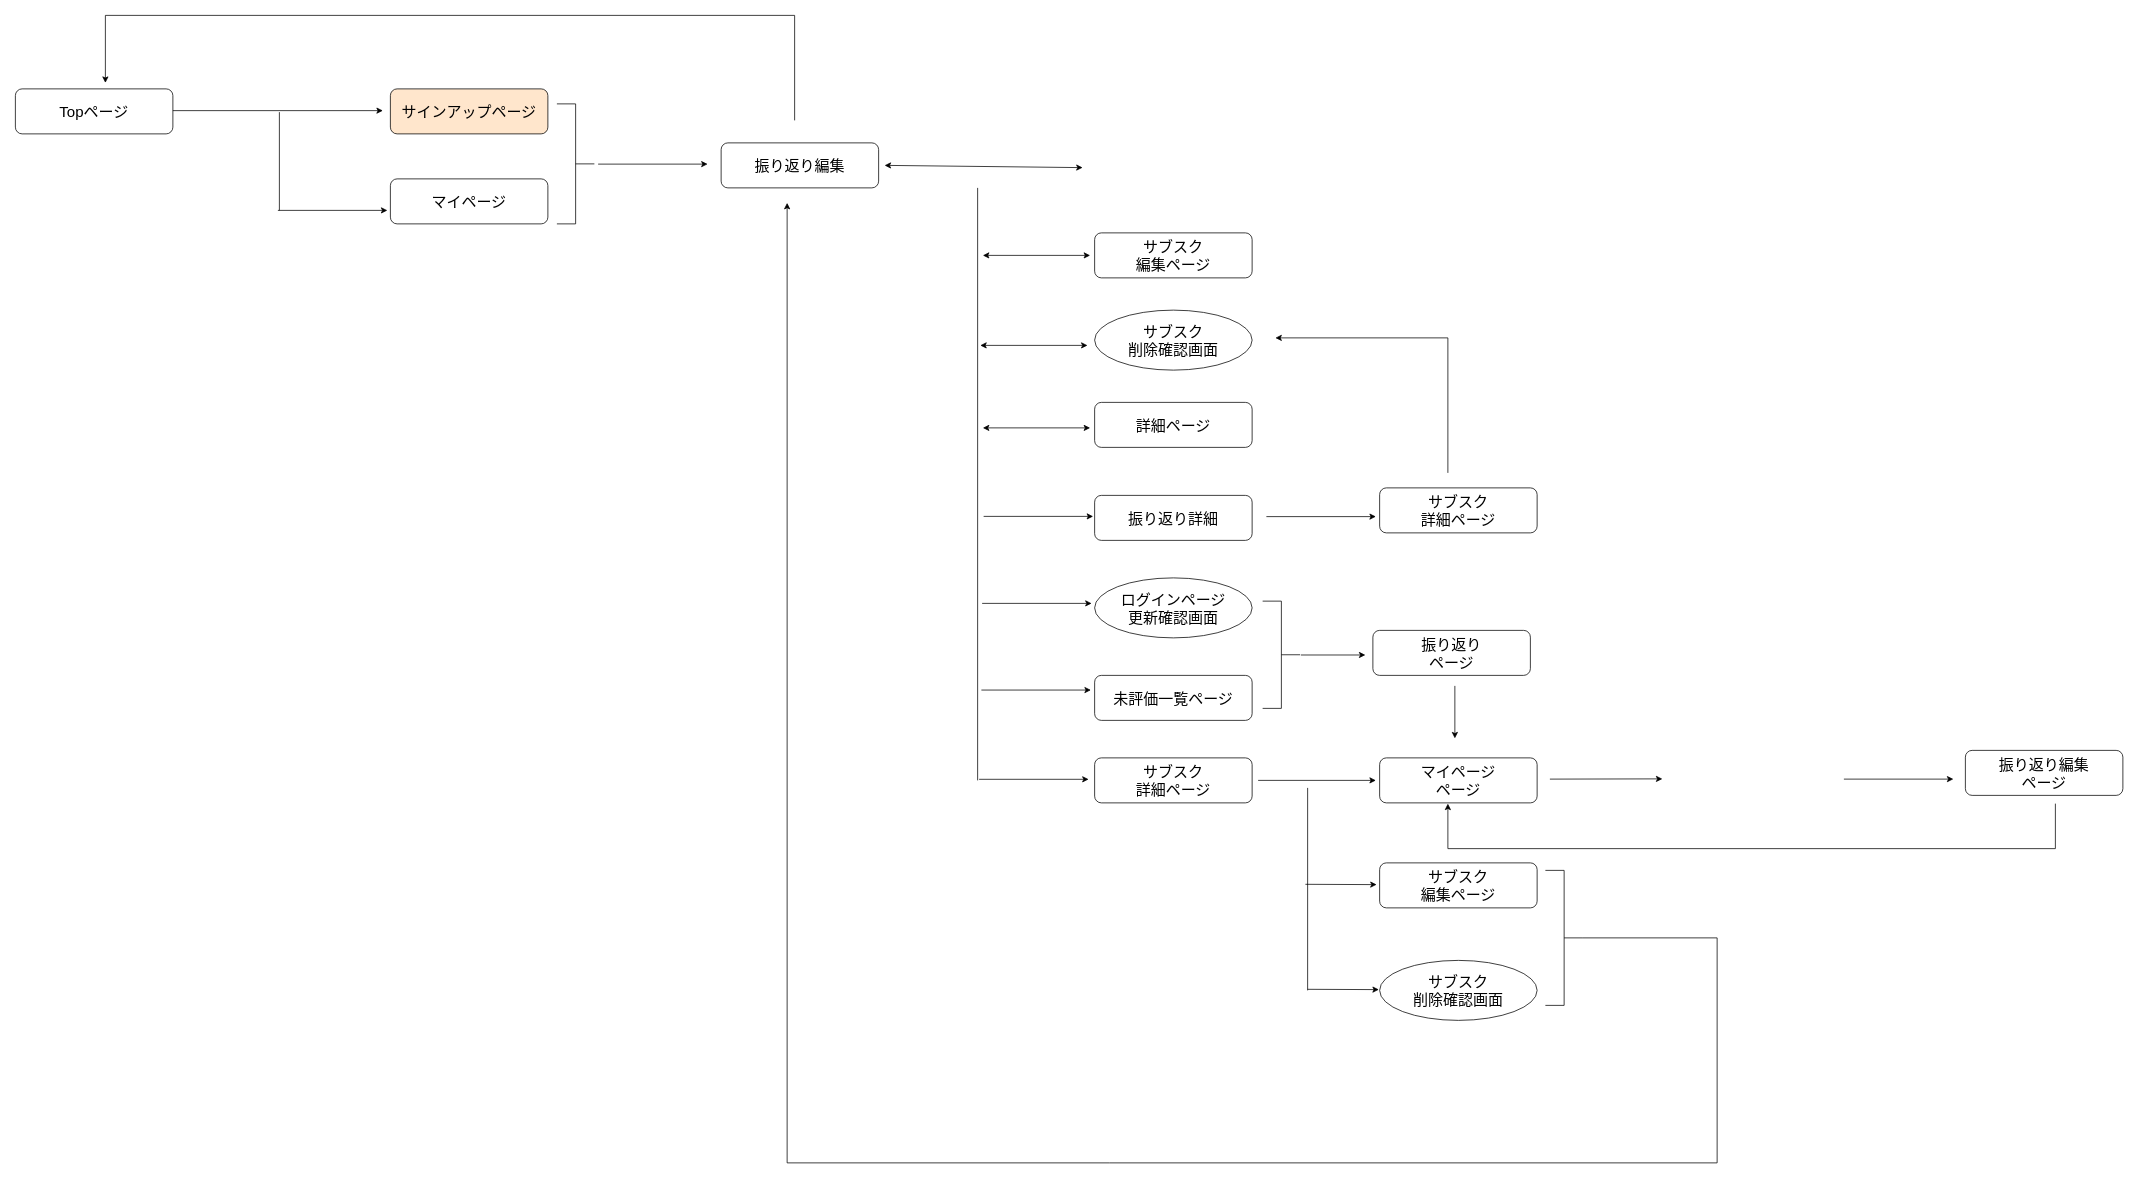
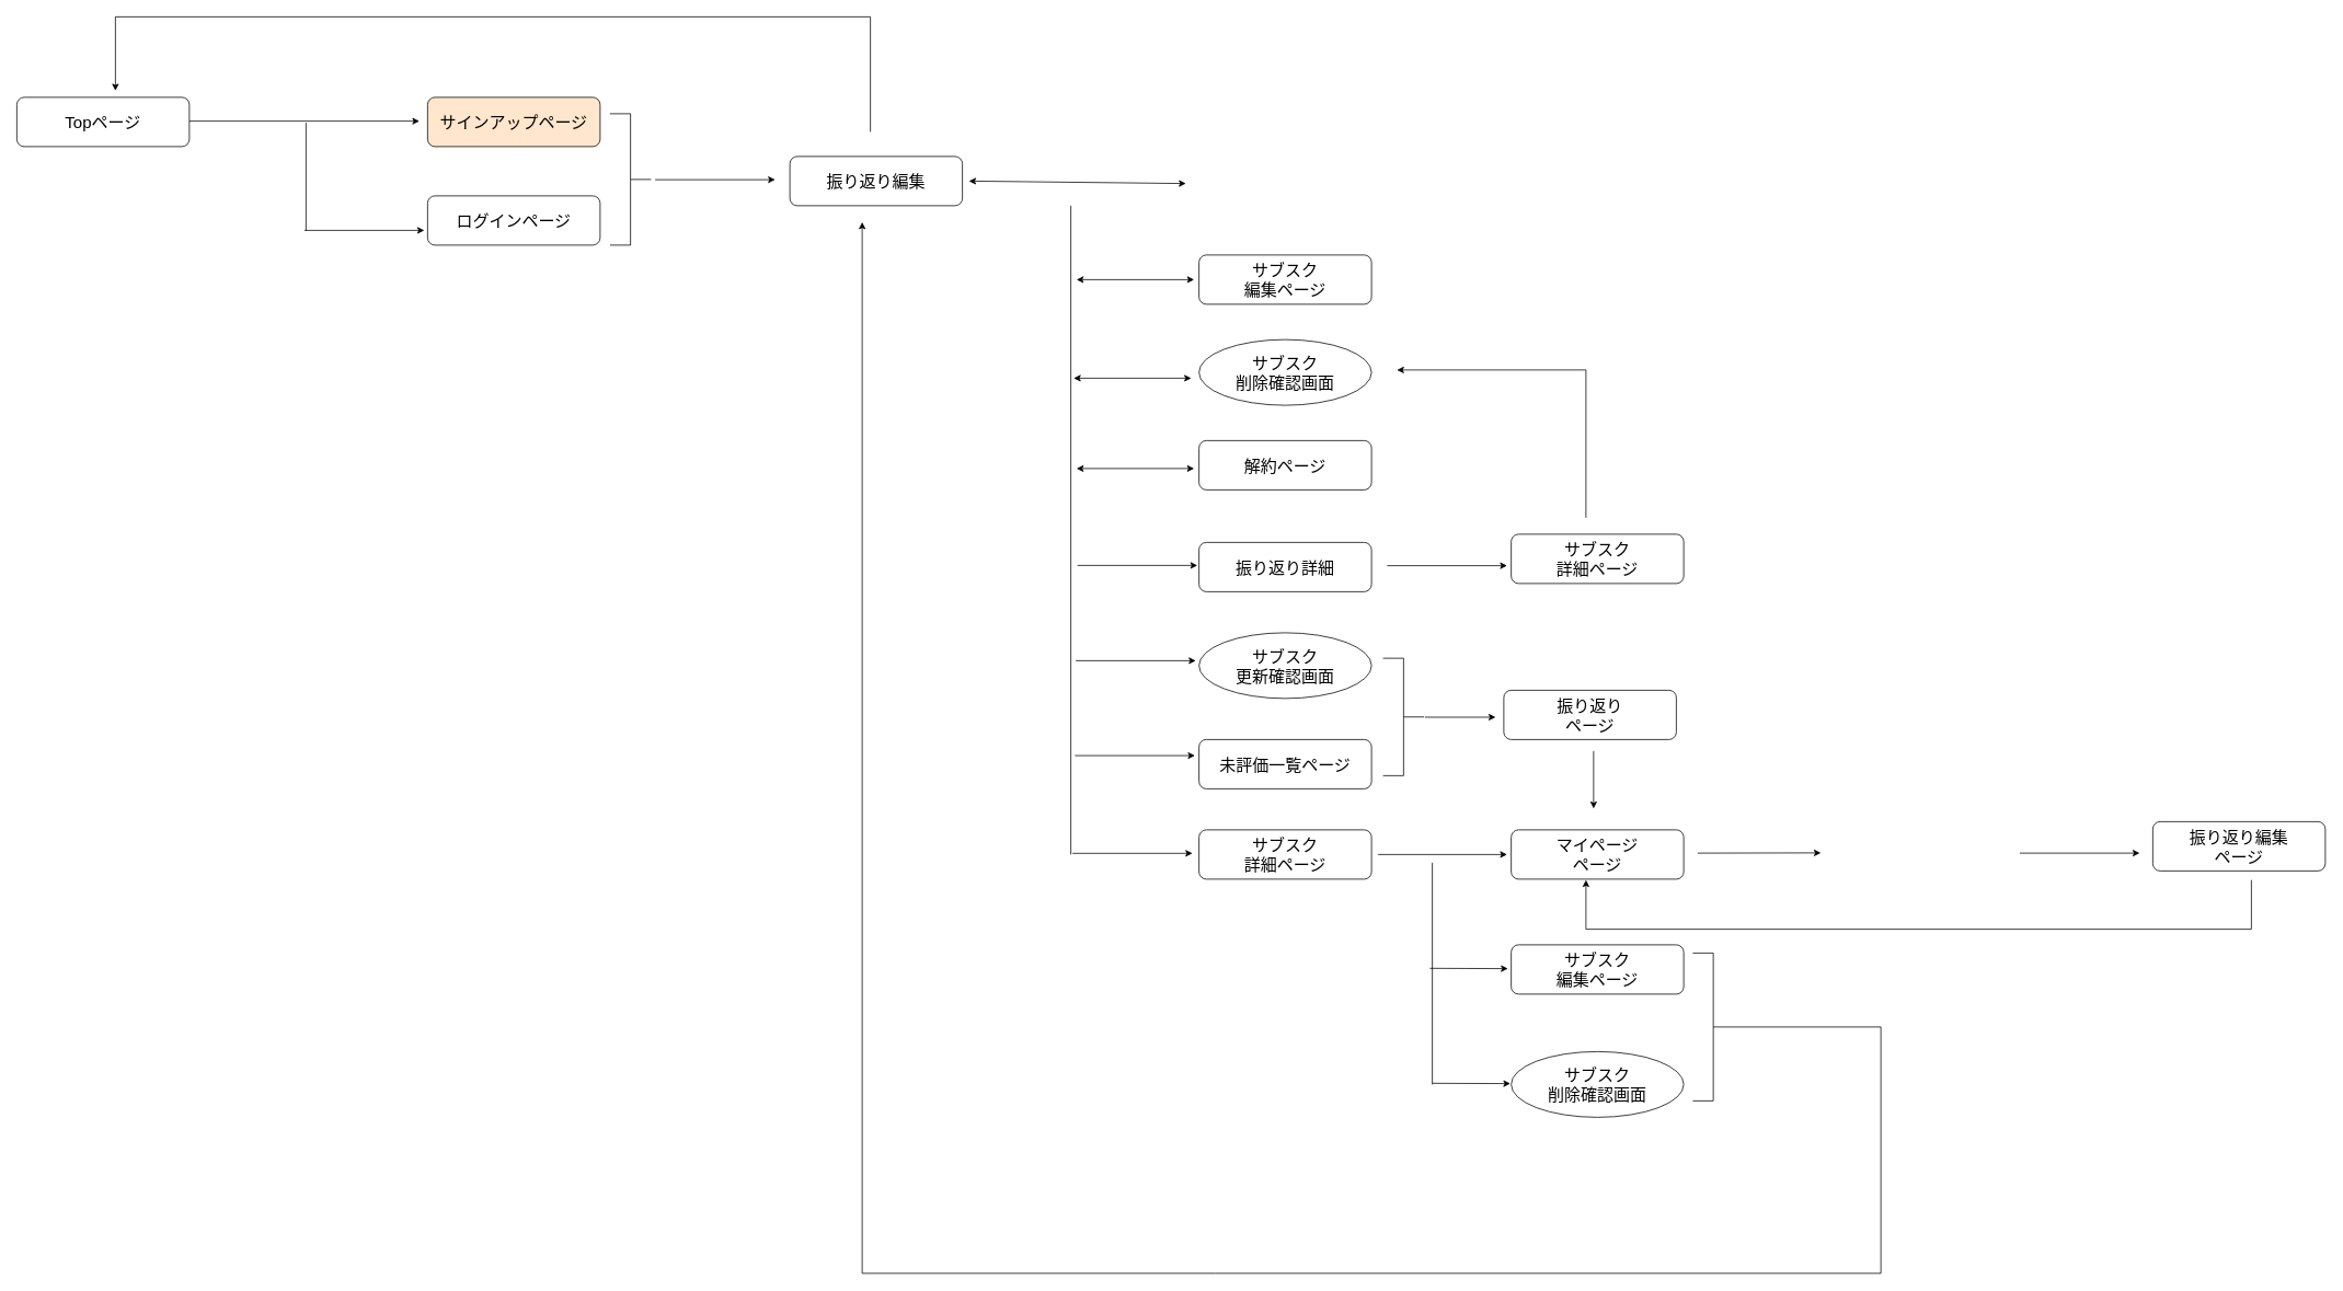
  <mxCell id="0" />
  <mxCell id="1" parent="0" />
- <mxCell id="2" value="&lt;font style=&quot;font-size: 20px&quot;&gt;マイページ&lt;/font&gt;" style="rounded=1;whiteSpace=wrap;html=1;" parent="1" vertex="1"><mxGeometry x="520" y="238" width="210" height="60" as="geometry" /></mxCell>
+ <mxCell id="2" value="&lt;font style=&quot;font-size: 20px&quot;&gt;ログインページ&lt;/font&gt;" style="rounded=1;whiteSpace=wrap;html=1;" parent="1" vertex="1"><mxGeometry x="520" y="238" width="210" height="60" as="geometry" /></mxCell>
  <mxCell id="3" value="&lt;font style=&quot;font-size: 20px&quot;&gt;振り返り編集&lt;/font&gt;" style="rounded=1;whiteSpace=wrap;html=1;" parent="1" vertex="1"><mxGeometry x="961" y="190" width="210" height="60" as="geometry" /></mxCell>
  <mxCell id="4" value="&lt;font style=&quot;font-size: 20px&quot;&gt;サブスク&lt;br&gt;詳細ページ&lt;br&gt;&lt;/font&gt;" style="rounded=1;whiteSpace=wrap;html=1;" parent="1" vertex="1"><mxGeometry x="1459" y="1010" width="210" height="60" as="geometry" /></mxCell>
  <mxCell id="5" value="&lt;font style=&quot;font-size: 20px&quot;&gt;サブスク&lt;br&gt;編集ページ&lt;br&gt;&lt;/font&gt;" style="rounded=1;whiteSpace=wrap;html=1;" parent="1" vertex="1"><mxGeometry x="1459" y="310" width="210" height="60" as="geometry" /></mxCell>
  <mxCell id="6" value="&lt;font style=&quot;font-size: 20px&quot;&gt;サブスク&lt;br&gt;削除確認画面&lt;/font&gt;" style="ellipse;whiteSpace=wrap;html=1;" parent="1" vertex="1"><mxGeometry x="1459" y="413" width="210" height="80" as="geometry" /></mxCell>
  <mxCell id="7" value="&lt;font style=&quot;font-size: 20px&quot;&gt;振り返り詳細&lt;/font&gt;" style="rounded=1;whiteSpace=wrap;html=1;" parent="1" vertex="1"><mxGeometry x="1459" y="660" width="210" height="60" as="geometry" /></mxCell>
  <mxCell id="8" value="&lt;font style=&quot;font-size: 20px&quot;&gt;未評価一覧ページ&lt;/font&gt;" style="rounded=1;whiteSpace=wrap;html=1;" parent="1" vertex="1"><mxGeometry x="1459" y="900" width="210" height="60" as="geometry" /></mxCell>
- <mxCell id="9" value="&lt;font style=&quot;font-size: 20px&quot;&gt;詳細ページ&lt;/font&gt;" style="rounded=1;whiteSpace=wrap;html=1;" parent="1" vertex="1"><mxGeometry x="1459" y="536" width="210" height="60" as="geometry" /></mxCell>
- <mxCell id="10" value="&lt;font style=&quot;font-size: 20px&quot;&gt;ログインページ&lt;br&gt;更新確認画面&lt;/font&gt;" style="ellipse;whiteSpace=wrap;html=1;" parent="1" vertex="1"><mxGeometry x="1459" y="770" width="210" height="80" as="geometry" /></mxCell>
+ <mxCell id="9" value="&lt;font style=&quot;font-size: 20px&quot;&gt;解約ページ&lt;/font&gt;" style="rounded=1;whiteSpace=wrap;html=1;" parent="1" vertex="1"><mxGeometry x="1459" y="536" width="210" height="60" as="geometry" /></mxCell>
+ <mxCell id="10" value="&lt;font style=&quot;font-size: 20px&quot;&gt;サブスク&lt;br&gt;更新確認画面&lt;/font&gt;" style="ellipse;whiteSpace=wrap;html=1;" parent="1" vertex="1"><mxGeometry x="1459" y="770" width="210" height="80" as="geometry" /></mxCell>
  <mxCell id="11" value="&lt;font style=&quot;font-size: 20px&quot;&gt;振り返り&lt;br&gt;ページ&lt;br&gt;&lt;/font&gt;" style="rounded=1;whiteSpace=wrap;html=1;" parent="1" vertex="1"><mxGeometry x="1830" y="840" width="210" height="60" as="geometry" /></mxCell>
  <mxCell id="12" value="&lt;font style=&quot;font-size: 20px&quot;&gt;サブスク&lt;br&gt;編集ページ&lt;br&gt;&lt;/font&gt;" style="rounded=1;whiteSpace=wrap;html=1;" parent="1" vertex="1"><mxGeometry x="1839" y="1150" width="210" height="60" as="geometry" /></mxCell>
  <mxCell id="13" value="&lt;font style=&quot;font-size: 20px&quot;&gt;サブスク&lt;br&gt;削除確認画面&lt;/font&gt;" style="ellipse;whiteSpace=wrap;html=1;" parent="1" vertex="1"><mxGeometry x="1839" y="1280" width="210" height="80" as="geometry" /></mxCell>
  <mxCell id="14" value="&lt;font style=&quot;font-size: 20px&quot;&gt;振り返り編集&lt;br&gt;ページ&lt;br&gt;&lt;/font&gt;" style="rounded=1;whiteSpace=wrap;html=1;" parent="1" vertex="1"><mxGeometry x="2620" y="1000" width="210" height="60" as="geometry" /></mxCell>
  <mxCell id="15" value="&lt;font style=&quot;font-size: 20px&quot;&gt;マイページ&lt;br&gt;ページ&lt;br&gt;&lt;/font&gt;" style="rounded=1;whiteSpace=wrap;html=1;" parent="1" vertex="1"><mxGeometry x="1839" y="1010" width="210" height="60" as="geometry" /></mxCell>
  <mxCell id="16" value="" style="endArrow=classic;startArrow=classic;html=1;" parent="1" edge="1"><mxGeometry width="50" height="50" relative="1" as="geometry"><mxPoint x="1179" y="220" as="sourcePoint" /><mxPoint x="1443" y="223" as="targetPoint" /></mxGeometry></mxCell>
  <mxCell id="17" value="" style="endArrow=classic;startArrow=classic;html=1;" parent="1" edge="1"><mxGeometry width="50" height="50" relative="1" as="geometry"><mxPoint x="1310" y="340" as="sourcePoint" /><mxPoint x="1453" y="340" as="targetPoint" /></mxGeometry></mxCell>
  <mxCell id="18" value="" style="endArrow=none;html=1;" parent="1" edge="1"><mxGeometry width="50" height="50" relative="1" as="geometry"><mxPoint x="1303" y="1040" as="sourcePoint" /><mxPoint x="1303" y="250" as="targetPoint" /></mxGeometry></mxCell>
  <mxCell id="19" value="" style="endArrow=classic;startArrow=classic;html=1;" parent="1" edge="1"><mxGeometry width="50" height="50" relative="1" as="geometry"><mxPoint x="1306.5" y="460" as="sourcePoint" /><mxPoint x="1449.5" y="460" as="targetPoint" /></mxGeometry></mxCell>
  <mxCell id="20" value="" style="endArrow=classic;startArrow=classic;html=1;" parent="1" edge="1"><mxGeometry width="50" height="50" relative="1" as="geometry"><mxPoint x="1310" y="570" as="sourcePoint" /><mxPoint x="1453" y="570" as="targetPoint" /></mxGeometry></mxCell>
  <mxCell id="21" value="" style="endArrow=classic;html=1;" parent="1" edge="1"><mxGeometry width="50" height="50" relative="1" as="geometry"><mxPoint x="1311" y="688" as="sourcePoint" /><mxPoint x="1457" y="688" as="targetPoint" /></mxGeometry></mxCell>
  <mxCell id="22" value="" style="endArrow=classic;html=1;" parent="1" edge="1"><mxGeometry width="50" height="50" relative="1" as="geometry"><mxPoint x="1734" y="872.83" as="sourcePoint" /><mxPoint x="1820" y="872.83" as="targetPoint" /></mxGeometry></mxCell>
  <mxCell id="23" value="" style="endArrow=classic;html=1;" parent="1" edge="1"><mxGeometry width="50" height="50" relative="1" as="geometry"><mxPoint x="1309" y="804" as="sourcePoint" /><mxPoint x="1455" y="804" as="targetPoint" /></mxGeometry></mxCell>
  <mxCell id="24" value="" style="endArrow=classic;html=1;" parent="1" edge="1"><mxGeometry width="50" height="50" relative="1" as="geometry"><mxPoint x="1308" y="919.57" as="sourcePoint" /><mxPoint x="1454" y="919.57" as="targetPoint" /></mxGeometry></mxCell>
  <mxCell id="25" value="" style="endArrow=classic;html=1;" parent="1" edge="1"><mxGeometry width="50" height="50" relative="1" as="geometry"><mxPoint x="1305" y="1038.57" as="sourcePoint" /><mxPoint x="1451" y="1038.57" as="targetPoint" /></mxGeometry></mxCell>
  <mxCell id="26" value="" style="endArrow=classic;html=1;" parent="1" edge="1"><mxGeometry width="50" height="50" relative="1" as="geometry"><mxPoint x="1939.33" y="914" as="sourcePoint" /><mxPoint x="1939.33" y="984" as="targetPoint" /></mxGeometry></mxCell>
  <mxCell id="27" value="" style="endArrow=classic;html=1;" parent="1" edge="1"><mxGeometry width="50" height="50" relative="1" as="geometry"><mxPoint x="1677" y="1040" as="sourcePoint" /><mxPoint x="1834" y="1040" as="targetPoint" /></mxGeometry></mxCell>
  <mxCell id="28" value="" style="endArrow=classic;html=1;" parent="1" edge="1"><mxGeometry width="50" height="50" relative="1" as="geometry"><mxPoint x="2066" y="1038.33" as="sourcePoint" /><mxPoint x="2216" y="1038" as="targetPoint" /></mxGeometry></mxCell>
  <mxCell id="29" value="" style="endArrow=classic;html=1;" parent="1" edge="1"><mxGeometry width="50" height="50" relative="1" as="geometry"><mxPoint x="2458" y="1038.33" as="sourcePoint" /><mxPoint x="2604" y="1038.33" as="targetPoint" /></mxGeometry></mxCell>
  <mxCell id="30" value="" style="endArrow=classic;html=1;rounded=0;" parent="1" edge="1"><mxGeometry width="50" height="50" relative="1" as="geometry"><mxPoint x="2740" y="1071" as="sourcePoint" /><mxPoint x="1930" y="1071" as="targetPoint" /><Array as="points"><mxPoint x="2740" y="1131" /><mxPoint x="1930" y="1131" /></Array></mxGeometry></mxCell>
  <mxCell id="31" value="" style="endArrow=classic;html=1;" parent="1" edge="1"><mxGeometry width="50" height="50" relative="1" as="geometry"><mxPoint x="1740" y="1178.57" as="sourcePoint" /><mxPoint x="1835" y="1179" as="targetPoint" /></mxGeometry></mxCell>
  <mxCell id="32" value="" style="endArrow=classic;html=1;" parent="1" edge="1"><mxGeometry width="50" height="50" relative="1" as="geometry"><mxPoint x="1743" y="1318.57" as="sourcePoint" /><mxPoint x="1838" y="1319" as="targetPoint" /></mxGeometry></mxCell>
  <mxCell id="33" value="" style="endArrow=none;html=1;" parent="1" edge="1"><mxGeometry width="50" height="50" relative="1" as="geometry"><mxPoint x="1743" y="1320" as="sourcePoint" /><mxPoint x="1743" y="1050" as="targetPoint" /></mxGeometry></mxCell>
  <mxCell id="34" value="" style="strokeWidth=1;html=1;shape=mxgraph.flowchart.annotation_2;align=left;labelPosition=right;pointerEvents=1;rotation=-180;" parent="1" vertex="1"><mxGeometry x="2060" y="1160" width="50" height="180" as="geometry" /></mxCell>
  <mxCell id="35" value="" style="endArrow=classic;html=1;rounded=0;exitX=0;exitY=0.5;exitDx=0;exitDy=0;exitPerimeter=0;" parent="1" edge="1" source="34"><mxGeometry width="50" height="50" relative="1" as="geometry"><mxPoint x="2223" y="1250" as="sourcePoint" /><mxPoint x="1049" y="270" as="targetPoint" /><Array as="points"><mxPoint x="2289" y="1250" /><mxPoint x="2289" y="1550" /><mxPoint x="1479" y="1550" /><mxPoint x="1049" y="1550" /></Array></mxGeometry></mxCell>
  <mxCell id="36" value="&lt;font style=&quot;font-size: 20px&quot;&gt;Topページ&lt;/font&gt;" style="rounded=1;whiteSpace=wrap;html=1;" parent="1" vertex="1"><mxGeometry x="20" y="118" width="210" height="60" as="geometry" /></mxCell>
  <mxCell id="37" value="" style="endArrow=classic;html=1;" parent="1" edge="1"><mxGeometry width="50" height="50" relative="1" as="geometry"><mxPoint x="230" y="147" as="sourcePoint" /><mxPoint x="510" y="147" as="targetPoint" /></mxGeometry></mxCell>
  <mxCell id="38" value="&lt;span style=&quot;font-size: 20px&quot;&gt;サインアップページ&lt;/span&gt;" style="rounded=1;whiteSpace=wrap;html=1;fillColor=#ffe6cc;" parent="1" vertex="1"><mxGeometry x="520" y="118" width="210" height="60" as="geometry" /></mxCell>
  <mxCell id="39" value="" style="strokeWidth=1;html=1;shape=mxgraph.flowchart.annotation_2;align=left;labelPosition=right;pointerEvents=1;rotation=-180;" parent="1" vertex="1"><mxGeometry x="742" y="138" width="50" height="160" as="geometry" /></mxCell>
  <mxCell id="40" value="" style="endArrow=classic;html=1;" parent="1" edge="1"><mxGeometry width="50" height="50" relative="1" as="geometry"><mxPoint x="797" y="218.33" as="sourcePoint" /><mxPoint x="943" y="218.33" as="targetPoint" /></mxGeometry></mxCell>
  <mxCell id="41" value="" style="endArrow=classic;html=1;rounded=0;" parent="1" edge="1"><mxGeometry width="50" height="50" relative="1" as="geometry"><mxPoint x="1059" y="160" as="sourcePoint" /><mxPoint x="140" y="110" as="targetPoint" /><Array as="points"><mxPoint x="1059" y="20" /><mxPoint x="140" y="20" /></Array></mxGeometry></mxCell>
  <mxCell id="42" value="" style="endArrow=none;html=1;" edge="1" parent="1"><mxGeometry width="50" height="50" relative="1" as="geometry"><mxPoint x="372" y="280" as="sourcePoint" /><mxPoint x="372" y="149" as="targetPoint" /></mxGeometry></mxCell>
  <mxCell id="43" value="" style="endArrow=classic;html=1;" edge="1" parent="1"><mxGeometry width="50" height="50" relative="1" as="geometry"><mxPoint x="370" y="280" as="sourcePoint" /><mxPoint x="516" y="280" as="targetPoint" /></mxGeometry></mxCell>
  <mxCell id="44" value="" style="endArrow=classic;html=1;" edge="1" parent="1"><mxGeometry width="50" height="50" relative="1" as="geometry"><mxPoint x="1688" y="688.33" as="sourcePoint" /><mxPoint x="1834" y="688.33" as="targetPoint" /></mxGeometry></mxCell>
  <mxCell id="45" value="&lt;font style=&quot;font-size: 20px&quot;&gt;サブスク&lt;br&gt;詳細ページ&lt;br&gt;&lt;/font&gt;" style="rounded=1;whiteSpace=wrap;html=1;" vertex="1" parent="1"><mxGeometry x="1839" y="650" width="210" height="60" as="geometry" /></mxCell>
  <mxCell id="46" value="" style="strokeWidth=1;html=1;shape=mxgraph.flowchart.annotation_2;align=left;labelPosition=right;pointerEvents=1;rotation=-180;" vertex="1" parent="1"><mxGeometry x="1683" y="801" width="50" height="143" as="geometry" /></mxCell>
  <mxCell id="47" value="" style="endArrow=classic;html=1;rounded=0;" edge="1" parent="1"><mxGeometry width="50" height="50" relative="1" as="geometry"><mxPoint x="1930" y="630" as="sourcePoint" /><mxPoint x="1700" y="450" as="targetPoint" /><Array as="points"><mxPoint x="1930" y="450" /></Array></mxGeometry></mxCell>
